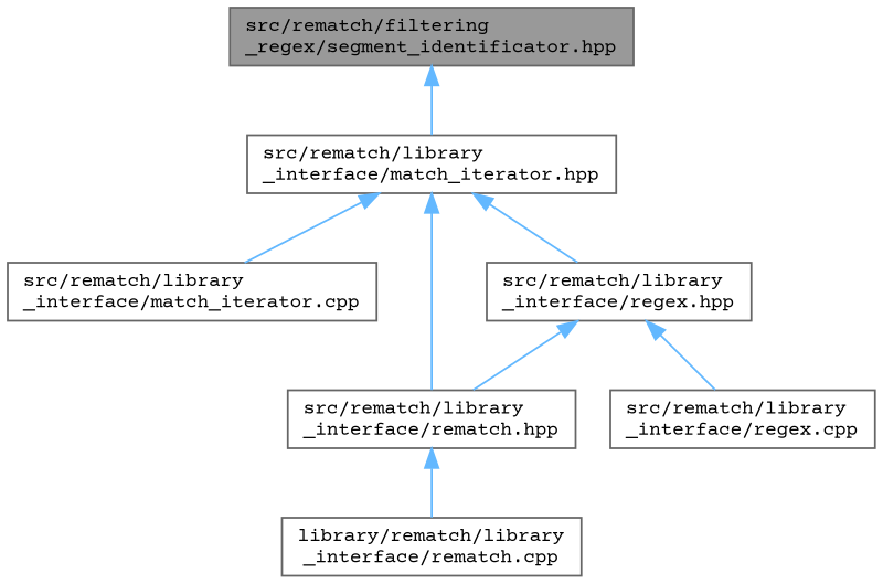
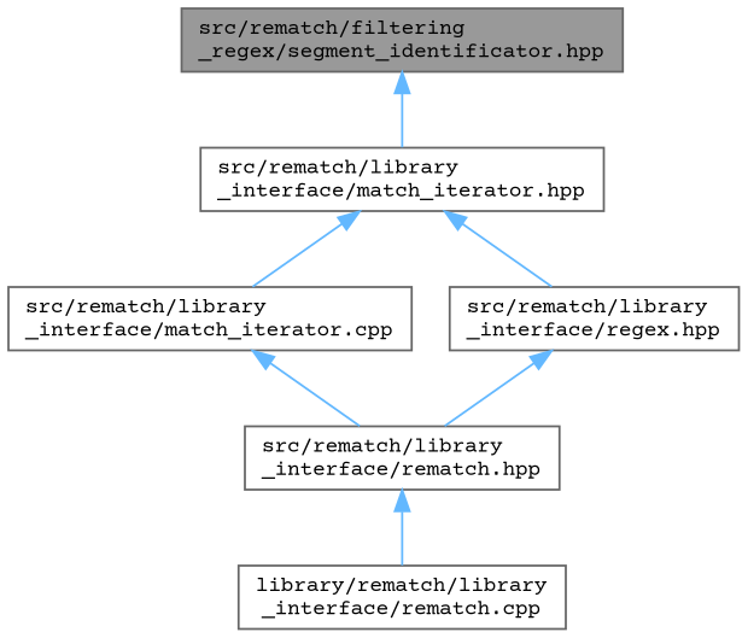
  digraph {
    fontname="Courier Prime"
    node [color=grey40 fillcolor=white fontname="Courier Prime" fontsize=10 shape=box style=filled]
    edge [color=steelblue1 dir=back fontname="Courier Prime" fontsize=10 labelfontname=Helvetica labelfontsize=10 style=solid]
    n1 [color=gray40 fillcolor=grey60 fontcolor=black height=0.2 label="src/rematch/filtering\l_regex/segment_identificator.hpp" width=0.4]
    n2 [height=0.2 label="src/rematch/library\l_interface/match_iterator.hpp" width=0.4]
    n3 [height=0.2 label="src/rematch/library\l_interface/match_iterator.cpp" width=0.4]
    n4 [height=0.2 label="src/rematch/library\l_interface/regex.hpp" width=0.4]
    n5 [height=0.2 label="src/rematch/library\l_interface/rematch.hpp" width=0.4]
-   n6 [height=0.2 label="src/rematch/library\l_interface/regex.cpp" width=0.4]
    n7 [height=0.2 label="library/rematch/library\l_interface/rematch.cpp" width=0.4]
    n1 -> n2
    n2 -> n3
    n2 -> n4
-   n2 -> n5
+   n3 -> n5
    n4 -> n5
-   n4 -> n6
    n5 -> n7
  }
